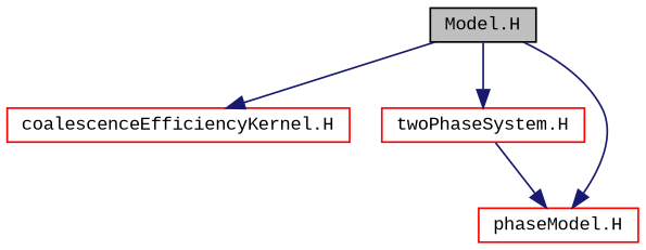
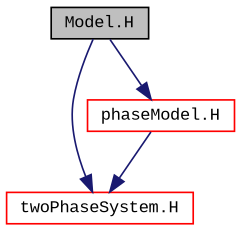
  digraph {
    fontname="Liberation Mono"
    node [color=red fontname="Liberation Mono" fontsize=10 shape=record]
    edge [color=midnightblue fontname="Liberation Mono" fontsize=10 labelfontname=Helvetica labelfontsize=10 style=solid]
    n1 [color=black fillcolor=grey75 fontcolor=black height=0.2 label="Model.H" style=filled width=0.4]
-   n2 [height=0.2 label="coalescenceEfficiencyKernel.H" width=0.4]
    n3 [height=0.2 label="twoPhaseSystem.H" width=0.4]
    n4 [height=0.2 label="phaseModel.H" width=0.4]
-   n1 -> n2
    n1 -> n3
    n1 -> n4
-   n3 -> n4
+   n4 -> n3
  }
